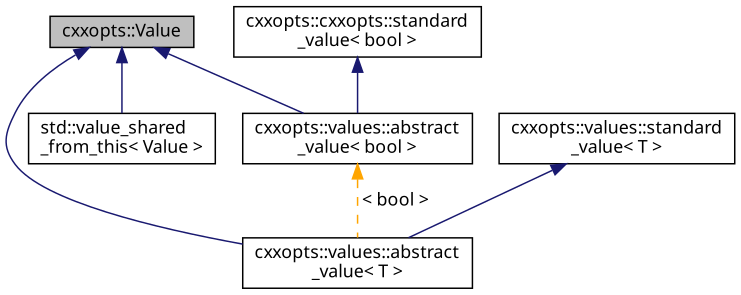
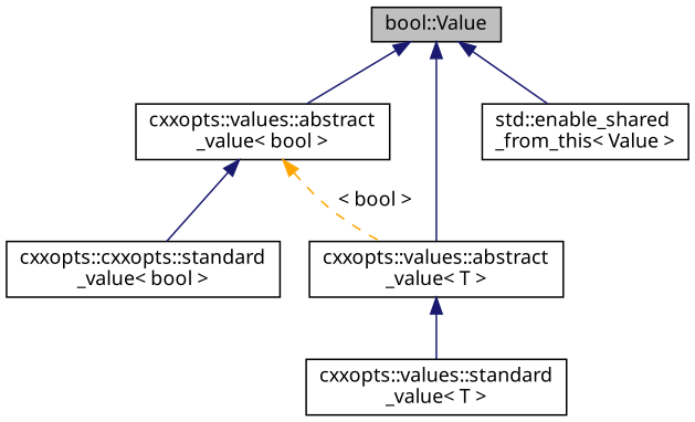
  digraph {
    fontname="Noto Sans"
    node [color=black fillcolor=white fontname="Noto Sans" fontsize=12 shape=record style=filled]
    edge [color=midnightblue dir=back fontname="Noto Sans" fontsize=12 labelfontname=Helvetica labelfontsize=12 style=solid]
-   n1 [fillcolor=grey75 fontcolor=black height=0.2 label="cxxopts::Value" width=0.4]
+   n1 [fillcolor=grey75 fontcolor=black height=0.2 label="bool::Value" width=0.4]
    n2 [height=0.2 label="cxxopts::values::abstract\l_value\< bool \>" width=0.4]
    n3 [height=0.2 label="cxxopts::values::abstract\l_value\< T \>" width=0.4]
-   n4 [height=0.2 label="std::value_shared\l_from_this\< Value \>" width=0.4]
+   n4 [height=0.2 label="std::enable_shared\l_from_this\< Value \>" width=0.4]
    n5 [height=0.2 label="cxxopts::cxxopts::standard\l_value\< bool \>" width=0.4]
    n6 [height=0.2 label="cxxopts::values::standard\l_value\< T \>" width=0.4]
    n1 -> n2
    n1 -> n3
    n1 -> n4
    n2 -> n3 [color=orange label=" \< bool \>" style=dashed]
-   n5 -> n2
-   n6 -> n3
+   n2 -> n5
+   n3 -> n6
  }
